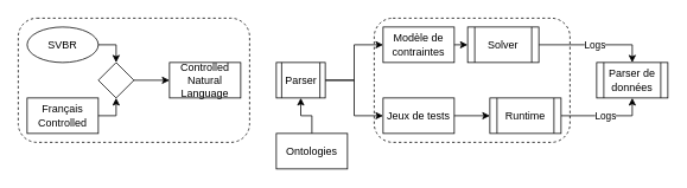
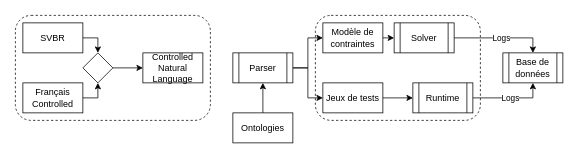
  <mxCell id="0" />
  <mxCell id="1" parent="0" />
  <mxCell id="2" style="edgeStyle=orthogonalEdgeStyle;shape=connector;rounded=0;orthogonalLoop=1;jettySize=auto;html=1;exitX=1;exitY=0.5;exitDx=0;exitDy=0;entryX=0.5;entryY=0;entryDx=0;entryDy=0;labelBackgroundColor=default;strokeColor=default;fontFamily=Helvetica;fontSize=11;fontColor=default;endArrow=classic;" edge="1" parent="1" source="3" target="7"><mxGeometry relative="1" as="geometry" /></mxCell>
- <mxCell id="3" value="SVBR" style="ellipse;whiteSpace=wrap;html=1;fontFamily=Helvetica;fontSize=12;fontColor=default;align=center;strokeColor=default;fillColor=none;gradientColor=none;" vertex="1" parent="1"><mxGeometry y="30" width="80" height="40" as="geometry" x="30" /></mxCell>
+ <mxCell id="3" value="SVBR" style="rounded=0;whiteSpace=wrap;html=1;fontFamily=Helvetica;fontSize=12;fontColor=default;align=center;strokeColor=default;fillColor=none;gradientColor=none;" vertex="1" parent="1"><mxGeometry y="30" width="80" height="40" as="geometry" x="30" /></mxCell>
  <mxCell id="4" style="edgeStyle=orthogonalEdgeStyle;shape=connector;rounded=0;orthogonalLoop=1;jettySize=auto;html=1;exitX=1;exitY=0.5;exitDx=0;exitDy=0;entryX=0.5;entryY=1;entryDx=0;entryDy=0;labelBackgroundColor=default;strokeColor=default;fontFamily=Helvetica;fontSize=11;fontColor=default;endArrow=classic;" edge="1" parent="1" source="5" target="7"><mxGeometry relative="1" as="geometry" /></mxCell>
  <mxCell id="5" value="Français Controlled" style="text;html=1;strokeColor=default;fillColor=none;align=center;verticalAlign=middle;whiteSpace=wrap;rounded=0;fontStyle=0" vertex="1" parent="1"><mxGeometry y="110" width="80" height="40" as="geometry" x="30" /></mxCell>
  <mxCell id="6" style="edgeStyle=orthogonalEdgeStyle;shape=connector;rounded=0;orthogonalLoop=1;jettySize=auto;html=1;exitX=1;exitY=0.5;exitDx=0;exitDy=0;entryX=0;entryY=0.5;entryDx=0;entryDy=0;labelBackgroundColor=default;strokeColor=default;fontFamily=Helvetica;fontSize=11;fontColor=default;endArrow=classic;" edge="1" parent="1" source="7" target="8"><mxGeometry relative="1" as="geometry" /></mxCell>
  <mxCell id="7" value="" style="shape=rhombus;html=1;verticalLabelPosition=top;verticalAlignment=bottom;" vertex="1" parent="1"><mxGeometry x="110" y="70" width="40" height="40" as="geometry" /></mxCell>
  <mxCell id="8" value="Controlled Natural Language" style="text;html=1;strokeColor=default;fillColor=none;align=center;verticalAlign=middle;whiteSpace=wrap;rounded=0;fontStyle=0" vertex="1" parent="1"><mxGeometry x="190" y="70" width="80" height="40" as="geometry" /></mxCell>
  <mxCell id="9" style="edgeStyle=orthogonalEdgeStyle;shape=connector;rounded=0;orthogonalLoop=1;jettySize=auto;html=1;exitX=1;exitY=0.5;exitDx=0;exitDy=0;entryX=0;entryY=0.5;entryDx=0;entryDy=0;labelBackgroundColor=default;strokeColor=default;fontFamily=Helvetica;fontSize=11;fontColor=default;endArrow=classic;" edge="1" parent="1" source="11" target="18"><mxGeometry relative="1" as="geometry" /></mxCell>
  <mxCell id="10" style="edgeStyle=orthogonalEdgeStyle;shape=connector;rounded=0;orthogonalLoop=1;jettySize=auto;html=1;exitX=1;exitY=0.5;exitDx=0;exitDy=0;entryX=0;entryY=0.5;entryDx=0;entryDy=0;labelBackgroundColor=default;strokeColor=default;fontFamily=Helvetica;fontSize=11;fontColor=default;endArrow=classic;" edge="1" parent="1" source="11" target="16"><mxGeometry relative="1" as="geometry" /></mxCell>
- <mxCell id="11" value="Parser" style="shape=process;whiteSpace=wrap;html=1;backgroundOutline=1;" vertex="1" parent="1"><mxGeometry x="310" y="70" width="55" height="40" as="geometry" /></mxCell>
+ <mxCell id="11" value="Parser" style="shape=process;whiteSpace=wrap;html=1;backgroundOutline=1;" vertex="1" parent="1"><mxGeometry x="310" y="70" width="80" height="40" as="geometry" /></mxCell>
  <mxCell id="12" value="" style="rounded=1;whiteSpace=wrap;html=1;dashed=1;strokeColor=default;fontFamily=Helvetica;fontSize=11;fontColor=default;fillColor=none;" vertex="1" parent="1"><mxGeometry x="20" y="20" width="260" height="140" as="geometry" /></mxCell>
  <mxCell id="13" style="edgeStyle=orthogonalEdgeStyle;rounded=0;orthogonalLoop=1;jettySize=auto;html=1;" edge="1" source="14" parent="1" target="11"><mxGeometry relative="1" as="geometry"><mxPoint x="430" y="170" as="targetPoint" /></mxGeometry></mxCell>
  <mxCell id="14" value="Ontologies" style="text;html=1;strokeColor=default;fillColor=none;align=center;verticalAlign=middle;whiteSpace=wrap;rounded=0;fontStyle=0" vertex="1" parent="1"><mxGeometry x="310" y="150" width="80" height="40" as="geometry" /></mxCell>
  <mxCell id="15" style="edgeStyle=orthogonalEdgeStyle;shape=connector;rounded=0;orthogonalLoop=1;jettySize=auto;html=1;exitX=1;exitY=0.5;exitDx=0;exitDy=0;entryX=0;entryY=0.5;entryDx=0;entryDy=0;labelBackgroundColor=default;strokeColor=default;fontFamily=Helvetica;fontSize=11;fontColor=default;endArrow=classic;" edge="1" parent="1" source="16" target="20"><mxGeometry relative="1" as="geometry" /></mxCell>
  <mxCell id="16" value="Modèle de contraintes" style="text;html=1;strokeColor=default;fillColor=none;align=center;verticalAlign=middle;whiteSpace=wrap;rounded=0;fontStyle=0" vertex="1" parent="1"><mxGeometry x="430" y="30" width="80" height="40" as="geometry" /></mxCell>
  <mxCell id="17" style="edgeStyle=orthogonalEdgeStyle;shape=connector;rounded=0;orthogonalLoop=1;jettySize=auto;html=1;exitX=1;exitY=0.5;exitDx=0;exitDy=0;entryX=0;entryY=0.5;entryDx=0;entryDy=0;labelBackgroundColor=default;strokeColor=default;fontFamily=Helvetica;fontSize=11;fontColor=default;endArrow=classic;" edge="1" parent="1" source="18" target="22"><mxGeometry relative="1" as="geometry" /></mxCell>
  <mxCell id="18" value="Jeux de tests" style="text;html=1;strokeColor=default;fillColor=none;align=center;verticalAlign=middle;whiteSpace=wrap;rounded=0;fontStyle=0" vertex="1" parent="1"><mxGeometry x="430" y="110" width="80" height="40" as="geometry" /></mxCell>
  <mxCell id="19" value="Logs" style="edgeStyle=orthogonalEdgeStyle;shape=connector;rounded=0;orthogonalLoop=1;jettySize=auto;html=1;entryX=0.5;entryY=0;entryDx=0;entryDy=0;labelBackgroundColor=default;strokeColor=default;fontFamily=Helvetica;fontSize=11;fontColor=default;endArrow=classic;" edge="1" parent="1" source="20" target="23"><mxGeometry relative="1" as="geometry" /></mxCell>
  <mxCell id="20" value="Solver" style="shape=process;whiteSpace=wrap;html=1;backgroundOutline=1;" vertex="1" parent="1"><mxGeometry x="525" y="30" width="80" height="40" as="geometry" /></mxCell>
  <mxCell id="21" value="Logs" style="edgeStyle=orthogonalEdgeStyle;shape=connector;rounded=0;orthogonalLoop=1;jettySize=auto;html=1;entryX=0.5;entryY=1;entryDx=0;entryDy=0;labelBackgroundColor=default;strokeColor=default;fontFamily=Helvetica;fontSize=11;fontColor=default;endArrow=classic;" edge="1" parent="1" source="22" target="23"><mxGeometry relative="1" as="geometry" /></mxCell>
  <mxCell id="22" value="Runtime" style="shape=process;whiteSpace=wrap;html=1;backgroundOutline=1;" vertex="1" parent="1"><mxGeometry x="550" y="110" width="80" height="40" as="geometry" /></mxCell>
- <mxCell id="23" value="Parser de données" style="shape=process;whiteSpace=wrap;html=1;backgroundOutline=1;fontFamily=Helvetica;fontSize=12;fontColor=default;align=center;strokeColor=default;fillColor=none;gradientColor=none;" vertex="1" parent="1"><mxGeometry x="670" y="70" width="80" height="40" as="geometry" /></mxCell>
+ <mxCell id="23" value="Base de données" style="shape=process;whiteSpace=wrap;html=1;backgroundOutline=1;fontFamily=Helvetica;fontSize=12;fontColor=default;align=center;strokeColor=default;fillColor=none;gradientColor=none;" vertex="1" parent="1"><mxGeometry x="670" y="70" width="80" height="40" as="geometry" /></mxCell>
  <mxCell id="24" value="" style="rounded=1;whiteSpace=wrap;html=1;dashed=1;strokeColor=default;fontFamily=Helvetica;fontSize=11;fontColor=default;fillColor=none;" vertex="1" parent="1"><mxGeometry x="420" y="20" width="220" height="140" as="geometry" /></mxCell>
